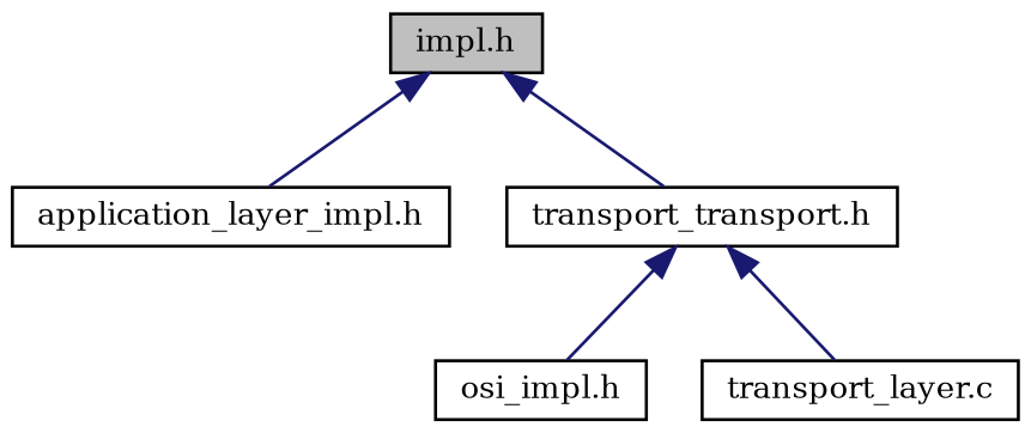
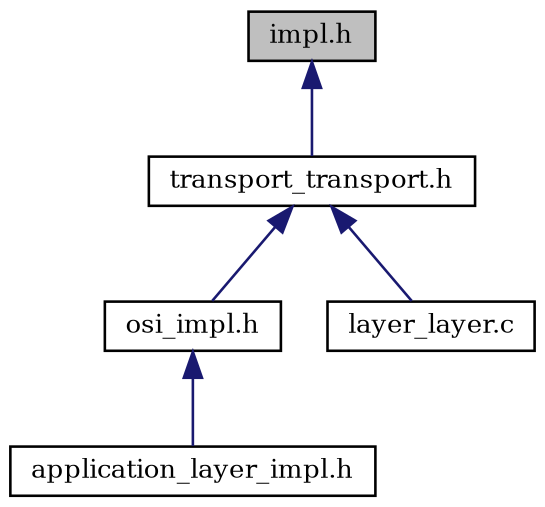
  digraph {
    fontname="DejaVu Serif"
    node [color=black fillcolor=white fontname="DejaVu Serif" fontsize=10 shape=record style=filled]
    edge [color=midnightblue dir=back fontname="DejaVu Serif" fontsize=10 labelfontname=Helvetica labelfontsize=10 style=solid]
    n1 [fillcolor=grey75 fontcolor=black height=0.2 label="impl.h" width=0.4]
    n2 [height=0.2 label="application_layer_impl.h" width=0.4]
    n3 [height=0.2 label="transport_transport.h" width=0.4]
    n4 [height=0.2 label="osi_impl.h" width=0.4]
-   n5 [height=0.2 label="transport_layer.c" width=0.4]
-   n1 -> n2
+   n5 [height=0.2 label="layer_layer.c" width=0.4]
+   n4 -> n2
    n1 -> n3
    n3 -> n4
    n3 -> n5
  }
